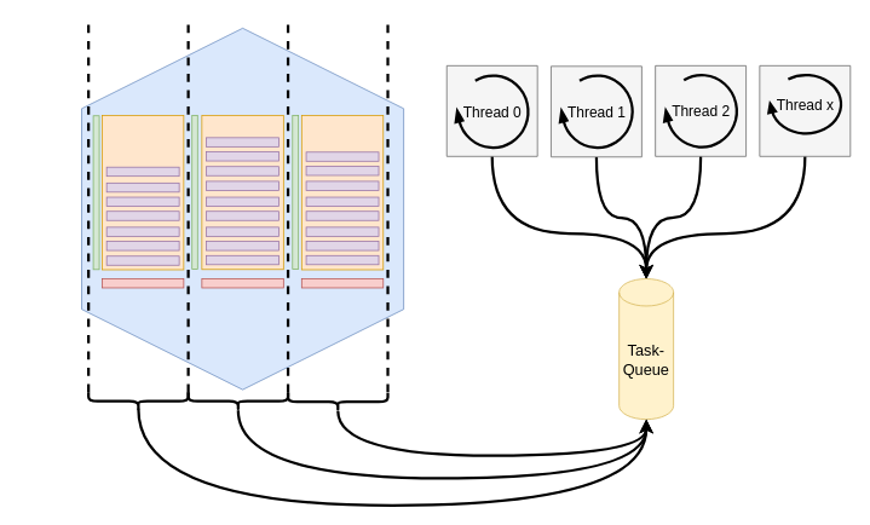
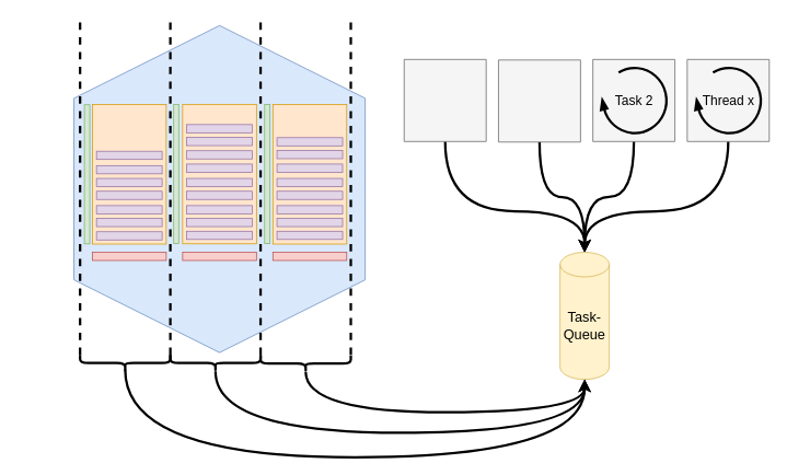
  <mxCell id="0" />
  <mxCell id="1" parent="0" />
  <mxCell id="2" style="edgeStyle=orthogonalEdgeStyle;curved=1;rounded=0;orthogonalLoop=1;jettySize=auto;html=1;strokeWidth=3;" edge="1" parent="1" source="3" target="48"><mxGeometry relative="1" as="geometry" /></mxCell>
  <mxCell id="3" value="" style="verticalLabelPosition=bottom;verticalAlign=top;html=1;shape=mxgraph.basic.rect;fillColor2=none;strokeWidth=1;size=20;indent=5;fillColor=#f5f5f5;strokeColor=#666666;fontColor=#333333;" vertex="1" parent="1"><mxGeometry x="607" y="72.63" width="100" height="100" as="geometry" /></mxCell>
  <mxCell id="4" style="edgeStyle=orthogonalEdgeStyle;curved=1;rounded=0;orthogonalLoop=1;jettySize=auto;html=1;entryX=0.5;entryY=0;entryDx=0;entryDy=0;entryPerimeter=0;strokeWidth=3;" edge="1" parent="1" source="5" target="48"><mxGeometry relative="1" as="geometry" /></mxCell>
  <mxCell id="5" value="" style="verticalLabelPosition=bottom;verticalAlign=top;html=1;shape=mxgraph.basic.rect;fillColor2=none;strokeWidth=1;size=20;indent=5;fillColor=#f5f5f5;strokeColor=#666666;fontColor=#333333;" vertex="1" parent="1"><mxGeometry x="722" y="72" width="100" height="100" as="geometry" /></mxCell>
  <mxCell id="6" style="edgeStyle=orthogonalEdgeStyle;curved=1;rounded=0;orthogonalLoop=1;jettySize=auto;html=1;strokeWidth=3;entryX=0.5;entryY=0;entryDx=0;entryDy=0;entryPerimeter=0;" edge="1" parent="1" source="7" target="48"><mxGeometry relative="1" as="geometry"><mxPoint x="597" y="287" as="targetPoint" /><Array as="points"><mxPoint x="887" y="257" /><mxPoint x="712" y="257" /></Array></mxGeometry></mxCell>
  <mxCell id="7" value="" style="verticalLabelPosition=bottom;verticalAlign=top;html=1;shape=mxgraph.basic.rect;fillColor2=none;strokeWidth=1;size=20;indent=5;fillColor=#f5f5f5;strokeColor=#666666;fontColor=#333333;" vertex="1" parent="1"><mxGeometry x="837" y="72" width="100" height="100" as="geometry" /></mxCell>
  <mxCell id="8" style="edgeStyle=orthogonalEdgeStyle;curved=1;rounded=0;orthogonalLoop=1;jettySize=auto;html=1;entryX=0.5;entryY=0;entryDx=0;entryDy=0;entryPerimeter=0;strokeWidth=3;" edge="1" parent="1" source="9" target="48"><mxGeometry relative="1" as="geometry"><Array as="points"><mxPoint x="542" y="257" /><mxPoint x="712" y="257" /></Array></mxGeometry></mxCell>
  <mxCell id="9" value="" style="verticalLabelPosition=bottom;verticalAlign=top;html=1;shape=mxgraph.basic.rect;fillColor2=none;strokeWidth=1;size=20;indent=5;fillColor=#f5f5f5;strokeColor=#666666;fontColor=#333333;" vertex="1" parent="1"><mxGeometry x="492" y="72" width="100" height="100" as="geometry" /></mxCell>
  <mxCell id="10" value="" style="shape=hexagon;perimeter=hexagonPerimeter2;whiteSpace=wrap;html=1;fixedSize=1;fillColor=#dae8fc;strokeColor=#6c8ebf;rotation=90;size=88.64;" vertex="1" parent="1"><mxGeometry x="67.68" y="52.46" width="398.63" height="355" as="geometry" /></mxCell>
  <mxCell id="11" value="" style="rounded=0;whiteSpace=wrap;html=1;fillColor=#ffe6cc;strokeColor=#d79b00;" vertex="1" parent="1"><mxGeometry x="112" y="127" width="90" height="170" as="geometry" /></mxCell>
  <mxCell id="12" value="" style="rounded=0;whiteSpace=wrap;html=1;fillColor=#ffe6cc;strokeColor=#d79b00;" vertex="1" parent="1"><mxGeometry x="222" y="126.72" width="90" height="170" as="geometry" /></mxCell>
  <mxCell id="13" value="" style="rounded=0;whiteSpace=wrap;html=1;fillColor=#ffe6cc;strokeColor=#d79b00;" vertex="1" parent="1"><mxGeometry x="332" y="127" width="90" height="170" as="geometry" /></mxCell>
  <mxCell id="14" value="" style="rounded=0;whiteSpace=wrap;html=1;fillColor=#f8cecc;strokeColor=#b85450;" vertex="1" parent="1"><mxGeometry x="112" y="307" width="90" height="10" as="geometry" /></mxCell>
  <mxCell id="15" value="" style="rounded=0;whiteSpace=wrap;html=1;fillColor=#f8cecc;strokeColor=#b85450;" vertex="1" parent="1"><mxGeometry x="222" y="307" width="90" height="10" as="geometry" /></mxCell>
  <mxCell id="16" value="" style="rounded=0;whiteSpace=wrap;html=1;fillColor=#f8cecc;strokeColor=#b85450;" vertex="1" parent="1"><mxGeometry x="332" y="307" width="90" height="10" as="geometry" /></mxCell>
  <mxCell id="17" value="" style="rounded=0;whiteSpace=wrap;html=1;fillColor=#e1d5e7;strokeColor=#9673a6;" vertex="1" parent="1"><mxGeometry x="117" y="282" width="80" height="10" as="geometry" /></mxCell>
  <mxCell id="18" value="" style="rounded=0;whiteSpace=wrap;html=1;fillColor=#e1d5e7;strokeColor=#9673a6;" vertex="1" parent="1"><mxGeometry x="117" y="265.75" width="80" height="10" as="geometry" /></mxCell>
  <mxCell id="19" value="" style="rounded=0;whiteSpace=wrap;html=1;fillColor=#e1d5e7;strokeColor=#9673a6;" vertex="1" parent="1"><mxGeometry x="117" y="250.13" width="80" height="10" as="geometry" /></mxCell>
  <mxCell id="20" value="" style="rounded=0;whiteSpace=wrap;html=1;fillColor=#e1d5e7;strokeColor=#9673a6;" vertex="1" parent="1"><mxGeometry x="227" y="281.38" width="80" height="10" as="geometry" /></mxCell>
  <mxCell id="21" value="" style="rounded=0;whiteSpace=wrap;html=1;fillColor=#e1d5e7;strokeColor=#9673a6;" vertex="1" parent="1"><mxGeometry x="227" y="265.75" width="80" height="10" as="geometry" /></mxCell>
  <mxCell id="22" value="" style="rounded=0;whiteSpace=wrap;html=1;fillColor=#e1d5e7;strokeColor=#9673a6;" vertex="1" parent="1"><mxGeometry x="227" y="250.13" width="80" height="10" as="geometry" /></mxCell>
  <mxCell id="23" value="" style="rounded=0;whiteSpace=wrap;html=1;fillColor=#e1d5e7;strokeColor=#9673a6;" vertex="1" parent="1"><mxGeometry x="227" y="232.62" width="80" height="10" as="geometry" /></mxCell>
  <mxCell id="24" value="" style="rounded=0;whiteSpace=wrap;html=1;fillColor=#e1d5e7;strokeColor=#9673a6;" vertex="1" parent="1"><mxGeometry x="227" y="217" width="80" height="10" as="geometry" /></mxCell>
  <mxCell id="25" value="" style="rounded=0;whiteSpace=wrap;html=1;fillColor=#e1d5e7;strokeColor=#9673a6;" vertex="1" parent="1"><mxGeometry x="227" y="199.5" width="80" height="10" as="geometry" /></mxCell>
  <mxCell id="26" value="" style="rounded=0;whiteSpace=wrap;html=1;fillColor=#e1d5e7;strokeColor=#9673a6;" vertex="1" parent="1"><mxGeometry x="117" y="232.62" width="80" height="10" as="geometry" /></mxCell>
  <mxCell id="27" value="" style="rounded=0;whiteSpace=wrap;html=1;fillColor=#e1d5e7;strokeColor=#9673a6;" vertex="1" parent="1"><mxGeometry x="117" y="217" width="80" height="10" as="geometry" /></mxCell>
  <mxCell id="28" value="" style="rounded=0;whiteSpace=wrap;html=1;fillColor=#e1d5e7;strokeColor=#9673a6;" vertex="1" parent="1"><mxGeometry x="337" y="281.38" width="80" height="10" as="geometry" /></mxCell>
  <mxCell id="29" value="" style="rounded=0;whiteSpace=wrap;html=1;fillColor=#e1d5e7;strokeColor=#9673a6;" vertex="1" parent="1"><mxGeometry x="337" y="265.75" width="80" height="10" as="geometry" /></mxCell>
  <mxCell id="30" value="" style="rounded=0;whiteSpace=wrap;html=1;fillColor=#e1d5e7;strokeColor=#9673a6;" vertex="1" parent="1"><mxGeometry x="337" y="250.13" width="80" height="10" as="geometry" /></mxCell>
  <mxCell id="31" value="" style="rounded=0;whiteSpace=wrap;html=1;fillColor=#e1d5e7;strokeColor=#9673a6;" vertex="1" parent="1"><mxGeometry x="337" y="232.62" width="80" height="10" as="geometry" /></mxCell>
  <mxCell id="32" value="" style="rounded=0;whiteSpace=wrap;html=1;fillColor=#e1d5e7;strokeColor=#9673a6;" vertex="1" parent="1"><mxGeometry x="337" y="217" width="80" height="10" as="geometry" /></mxCell>
  <mxCell id="33" value="" style="rounded=0;whiteSpace=wrap;html=1;fillColor=#e1d5e7;strokeColor=#9673a6;" vertex="1" parent="1"><mxGeometry x="337" y="199.5" width="80" height="10" as="geometry" /></mxCell>
  <mxCell id="34" value="" style="rounded=0;whiteSpace=wrap;html=1;fillColor=#e1d5e7;strokeColor=#9673a6;" vertex="1" parent="1"><mxGeometry x="117" y="201.38" width="80" height="10" as="geometry" /></mxCell>
  <mxCell id="35" value="" style="rounded=0;whiteSpace=wrap;html=1;fillColor=#e1d5e7;strokeColor=#9673a6;" vertex="1" parent="1"><mxGeometry x="117" y="183.87" width="80" height="10" as="geometry" /></mxCell>
  <mxCell id="36" value="" style="rounded=0;whiteSpace=wrap;html=1;fillColor=#e1d5e7;strokeColor=#9673a6;" vertex="1" parent="1"><mxGeometry x="337" y="182.94" width="80" height="10" as="geometry" /></mxCell>
  <mxCell id="37" value="" style="rounded=0;whiteSpace=wrap;html=1;fillColor=#e1d5e7;strokeColor=#9673a6;" vertex="1" parent="1"><mxGeometry x="337" y="167.32" width="80" height="10" as="geometry" /></mxCell>
  <mxCell id="38" value="" style="rounded=0;whiteSpace=wrap;html=1;fillColor=#e1d5e7;strokeColor=#9673a6;" vertex="1" parent="1"><mxGeometry x="227" y="183.25" width="80" height="10" as="geometry" /></mxCell>
  <mxCell id="39" value="" style="rounded=0;whiteSpace=wrap;html=1;fillColor=#e1d5e7;strokeColor=#9673a6;" vertex="1" parent="1"><mxGeometry x="227" y="167" width="80" height="10" as="geometry" /></mxCell>
  <mxCell id="40" value="" style="rounded=0;whiteSpace=wrap;html=1;fillColor=#e1d5e7;strokeColor=#9673a6;" vertex="1" parent="1"><mxGeometry x="227" y="151.38" width="80" height="10" as="geometry" /></mxCell>
  <mxCell id="41" value="" style="rounded=0;whiteSpace=wrap;html=1;fillColor=#d5e8d4;strokeColor=#82b366;rotation=90;" vertex="1" parent="1"><mxGeometry x="129.43" y="208.68" width="169.52" height="6.09" as="geometry" /></mxCell>
  <mxCell id="42" value="" style="rounded=0;whiteSpace=wrap;html=1;fillColor=#d5e8d4;strokeColor=#82b366;rotation=90;" vertex="1" parent="1"><mxGeometry x="20.79" y="208.68" width="169.52" height="6.63" as="geometry" /></mxCell>
  <mxCell id="43" value="" style="rounded=0;whiteSpace=wrap;html=1;fillColor=#d5e8d4;strokeColor=#82b366;rotation=90;" vertex="1" parent="1"><mxGeometry x="240.46" y="208.46" width="169.52" height="6.53" as="geometry" /></mxCell>
  <mxCell id="44" value="" style="endArrow=none;dashed=1;html=1;strokeWidth=3;" edge="1" parent="1"><mxGeometry width="50" height="50" relative="1" as="geometry"><mxPoint x="97" y="432" as="sourcePoint" /><mxPoint x="97" y="20.13" as="targetPoint" /></mxGeometry></mxCell>
  <mxCell id="45" value="" style="endArrow=none;dashed=1;html=1;strokeWidth=3;" edge="1" parent="1"><mxGeometry width="50" height="50" relative="1" as="geometry"><mxPoint x="207" y="432" as="sourcePoint" /><mxPoint x="207" y="20.13" as="targetPoint" /></mxGeometry></mxCell>
  <mxCell id="46" value="" style="endArrow=none;dashed=1;html=1;strokeWidth=3;" edge="1" parent="1"><mxGeometry width="50" height="50" relative="1" as="geometry"><mxPoint x="317" y="432" as="sourcePoint" /><mxPoint x="317" y="20.13" as="targetPoint" /></mxGeometry></mxCell>
  <mxCell id="47" value="" style="endArrow=none;dashed=1;html=1;strokeWidth=3;" edge="1" parent="1"><mxGeometry width="50" height="50" relative="1" as="geometry"><mxPoint x="427" y="432" as="sourcePoint" /><mxPoint x="427" y="20.13" as="targetPoint" /></mxGeometry></mxCell>
  <mxCell id="48" value="Task-Queue" style="shape=cylinder3;whiteSpace=wrap;html=1;boundedLbl=1;backgroundOutline=1;size=15;fillColor=#fff2cc;strokeColor=#d6b656;rotation=0;fontSize=17;" vertex="1" parent="1"><mxGeometry x="682" y="307" width="60" height="155" as="geometry" /></mxCell>
- <mxCell id="49" value="Thread 0" style="verticalLabelPosition=middle;html=1;verticalAlign=middle;strokeWidth=3;shape=mxgraph.lean_mapping.physical_pull;rounded=1;shadow=0;comic=0;labelBackgroundColor=none;fillColor=#000000;fontFamily=Helvetica;fontSize=16;align=center;flipH=1;labelPosition=center;" vertex="1" parent="1"><mxGeometry x="502" y="82.63" width="80" height="80" as="geometry" /></mxCell>
- <mxCell id="50" value="Thread 1" style="verticalLabelPosition=middle;html=1;verticalAlign=middle;strokeWidth=3;shape=mxgraph.lean_mapping.physical_pull;rounded=1;shadow=0;comic=0;labelBackgroundColor=none;fillColor=#000000;fontFamily=Helvetica;fontSize=16;align=center;flipH=1;labelPosition=center;" vertex="1" parent="1"><mxGeometry x="617" y="82.63" width="80" height="80" as="geometry" /></mxCell>
- <mxCell id="51" value="Thread 2" style="verticalLabelPosition=middle;html=1;verticalAlign=middle;strokeWidth=3;shape=mxgraph.lean_mapping.physical_pull;rounded=1;shadow=0;comic=0;labelBackgroundColor=none;fillColor=#000000;fontFamily=Helvetica;fontSize=16;align=center;flipH=1;labelPosition=center;" vertex="1" parent="1"><mxGeometry x="732" y="82" width="80" height="80" as="geometry" /></mxCell>
- <mxCell id="52" value="Thread x" style="verticalLabelPosition=middle;html=1;verticalAlign=middle;strokeWidth=3;shape=mxgraph.lean_mapping.physical_pull;rounded=1;shadow=0;comic=0;labelBackgroundColor=none;fillColor=#000000;fontFamily=Helvetica;fontSize=16;align=center;flipH=1;labelPosition=center;" vertex="1" parent="1"><mxGeometry x="847" y="82" width="80" height="65" as="geometry" /></mxCell>
+ <mxCell id="51" value="Task 2" style="verticalLabelPosition=middle;html=1;verticalAlign=middle;strokeWidth=3;shape=mxgraph.lean_mapping.physical_pull;rounded=1;shadow=0;comic=0;labelBackgroundColor=none;fillColor=#000000;fontFamily=Helvetica;fontSize=16;align=center;flipH=1;labelPosition=center;" vertex="1" parent="1"><mxGeometry x="732" y="82" width="80" height="80" as="geometry" /></mxCell>
+ <mxCell id="52" value="Thread x" style="verticalLabelPosition=middle;html=1;verticalAlign=middle;strokeWidth=3;shape=mxgraph.lean_mapping.physical_pull;rounded=1;shadow=0;comic=0;labelBackgroundColor=none;fillColor=#000000;fontFamily=Helvetica;fontSize=16;align=center;flipH=1;labelPosition=center;" vertex="1" parent="1"><mxGeometry x="847" y="82" width="80" height="80" as="geometry" /></mxCell>
  <mxCell id="53" style="edgeStyle=orthogonalEdgeStyle;rounded=0;orthogonalLoop=1;jettySize=auto;html=1;exitX=0.1;exitY=0.5;exitDx=0;exitDy=0;exitPerimeter=0;entryX=0.5;entryY=1;entryDx=0;entryDy=0;entryPerimeter=0;strokeWidth=3;curved=1;" edge="1" parent="1" source="54" target="48"><mxGeometry relative="1" as="geometry"><Array as="points"><mxPoint x="152" y="557" /><mxPoint x="712" y="557" /></Array></mxGeometry></mxCell>
  <mxCell id="54" value="" style="shape=curlyBracket;whiteSpace=wrap;html=1;rounded=1;rotation=-90;strokeWidth=3;" vertex="1" parent="1"><mxGeometry x="142" y="387" width="20" height="110" as="geometry" /></mxCell>
  <mxCell id="55" style="edgeStyle=orthogonalEdgeStyle;curved=1;rounded=0;orthogonalLoop=1;jettySize=auto;html=1;entryX=0.5;entryY=1;entryDx=0;entryDy=0;entryPerimeter=0;strokeWidth=3;" edge="1" parent="1" source="56" target="48"><mxGeometry relative="1" as="geometry"><Array as="points"><mxPoint x="262" y="527" /><mxPoint x="712" y="527" /></Array></mxGeometry></mxCell>
  <mxCell id="56" value="" style="shape=curlyBracket;whiteSpace=wrap;html=1;rounded=1;rotation=-90;strokeWidth=3;" vertex="1" parent="1"><mxGeometry x="252" y="387" width="20" height="110" as="geometry" /></mxCell>
  <mxCell id="57" style="edgeStyle=orthogonalEdgeStyle;curved=1;rounded=0;orthogonalLoop=1;jettySize=auto;html=1;entryX=0.5;entryY=1;entryDx=0;entryDy=0;entryPerimeter=0;strokeWidth=3;" edge="1" parent="1" source="58" target="48"><mxGeometry relative="1" as="geometry"><Array as="points"><mxPoint x="372" y="502" /><mxPoint x="712" y="502" /></Array></mxGeometry></mxCell>
  <mxCell id="58" value="" style="shape=curlyBracket;whiteSpace=wrap;html=1;rounded=1;rotation=-90;strokeWidth=3;" vertex="1" parent="1"><mxGeometry x="362" y="387.63" width="20" height="110" as="geometry" /></mxCell>
